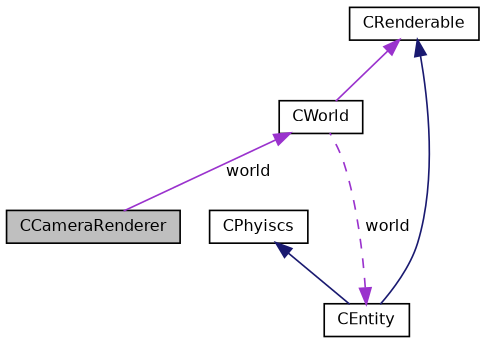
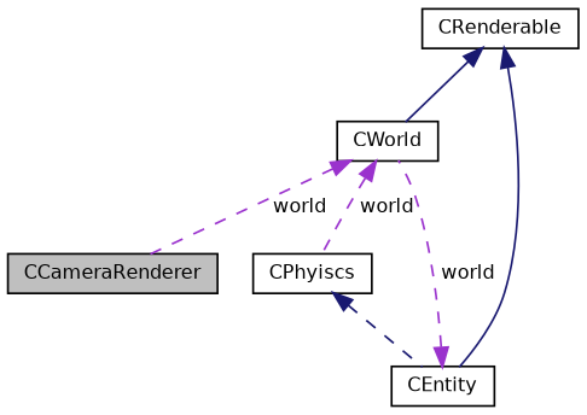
  digraph {
    node [color=black fillcolor=white fontname=Helvetica fontsize=10 shape=record style=filled]
    edge [color=darkorchid3 dir=back fontname=Helvetica fontsize=10 labelfontname=Helvetica labelfontsize=10 style=dashed]
    n1 [fillcolor=grey75 fontcolor=black height=0.2 label=CCameraRenderer width=0.4]
    n2 [height=0.2 label=CWorld width=0.4]
    n3 [height=0.2 label=CPhyiscs width=0.4]
    n4 [height=0.2 label=CEntity width=0.4]
    n5 [height=0.2 label=CRenderable width=0.4]
-   n2 -> n1 [label=" world" style=solid]
-   n3 -> n4 [color=midnightblue style=solid]
+   n2 -> n1 [label=" world"]
+   n2 -> n3 [label=" world"]
+   n3 -> n4 [color=midnightblue]
    n4 -> n2 [label=" world"]
-   n5 -> n2 [style=solid]
+   n5 -> n2 [color=midnightblue style=solid]
    n5 -> n4 [color=midnightblue style=solid]
  }
